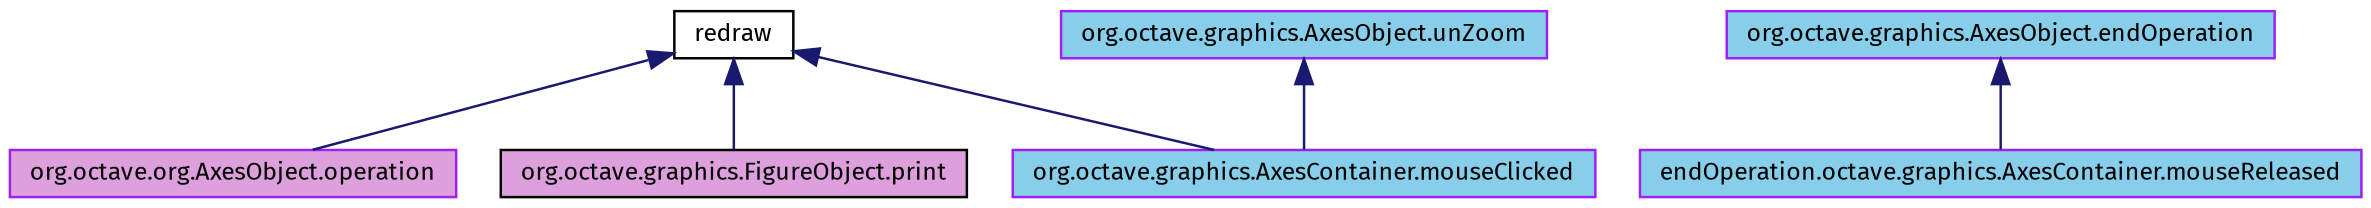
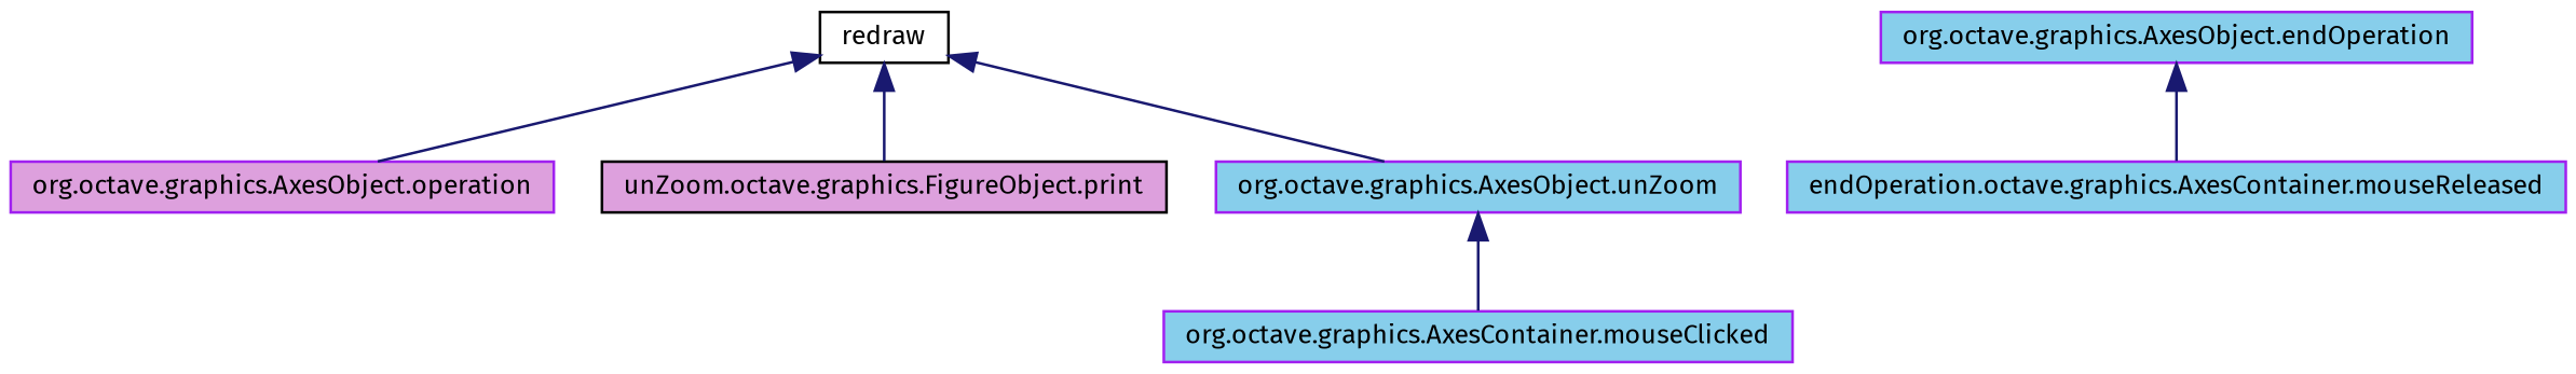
  digraph {
    fontname="Fira Sans"
    rankdir=TB
    node [color=purple fillcolor=skyblue fontname="Fira Sans" fontsize=10 shape=record style=filled]
    edge [color=midnightblue dir=back fontname="Fira Sans" fontsize=10 labelfontname=FreeSans labelfontsize=10 style=solid]
    n1 [color=black fillcolor=white fontcolor=black height=0.2 label=redraw width=0.4]
-   n2 [fillcolor=plum height=0.2 label="org.octave.org.AxesObject.operation" width=0.4]
-   n3 [color=black fillcolor=plum height=0.2 label="org.octave.graphics.FigureObject.print" width=0.4]
+   n2 [fillcolor=plum height=0.2 label="org.octave.graphics.AxesObject.operation" width=0.4]
+   n3 [color=black fillcolor=plum height=0.2 label="unZoom.octave.graphics.FigureObject.print" width=0.4]
    n4 [height=0.2 label="org.octave.graphics.AxesObject.unZoom" width=0.4]
    n5 [height=0.2 label="org.octave.graphics.AxesContainer.mouseClicked" width=0.4]
    n6 [height=0.2 label="org.octave.graphics.AxesObject.endOperation" width=0.4]
    n7 [height=0.2 label="endOperation.octave.graphics.AxesContainer.mouseReleased" width=0.4]
    n1 -> n2
    n1 -> n3
-   n1 -> n5
+   n1 -> n4
    n4 -> n5
    n6 -> n7
  }
